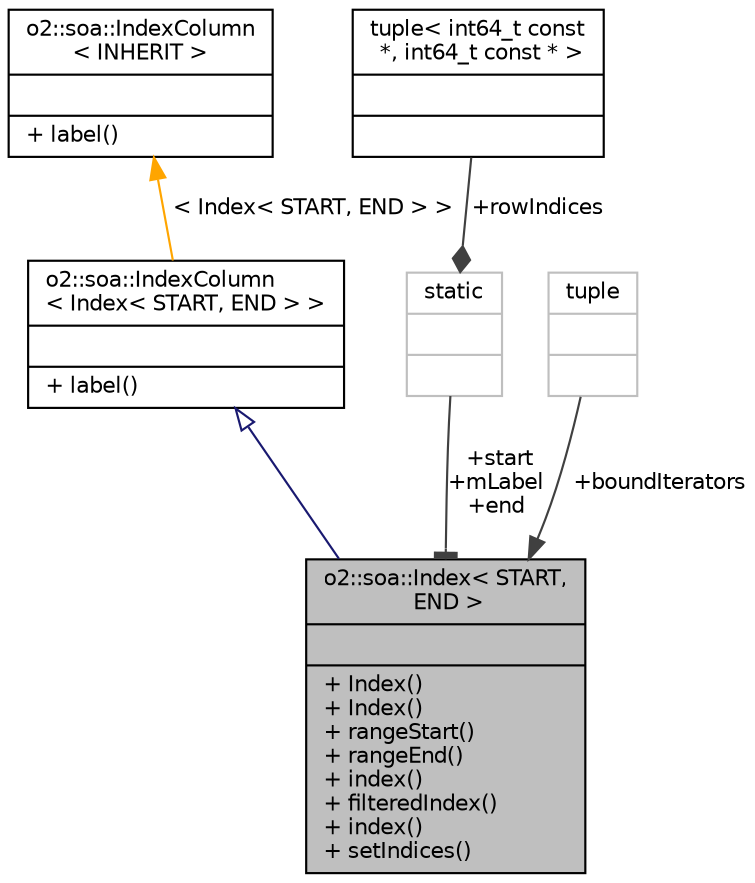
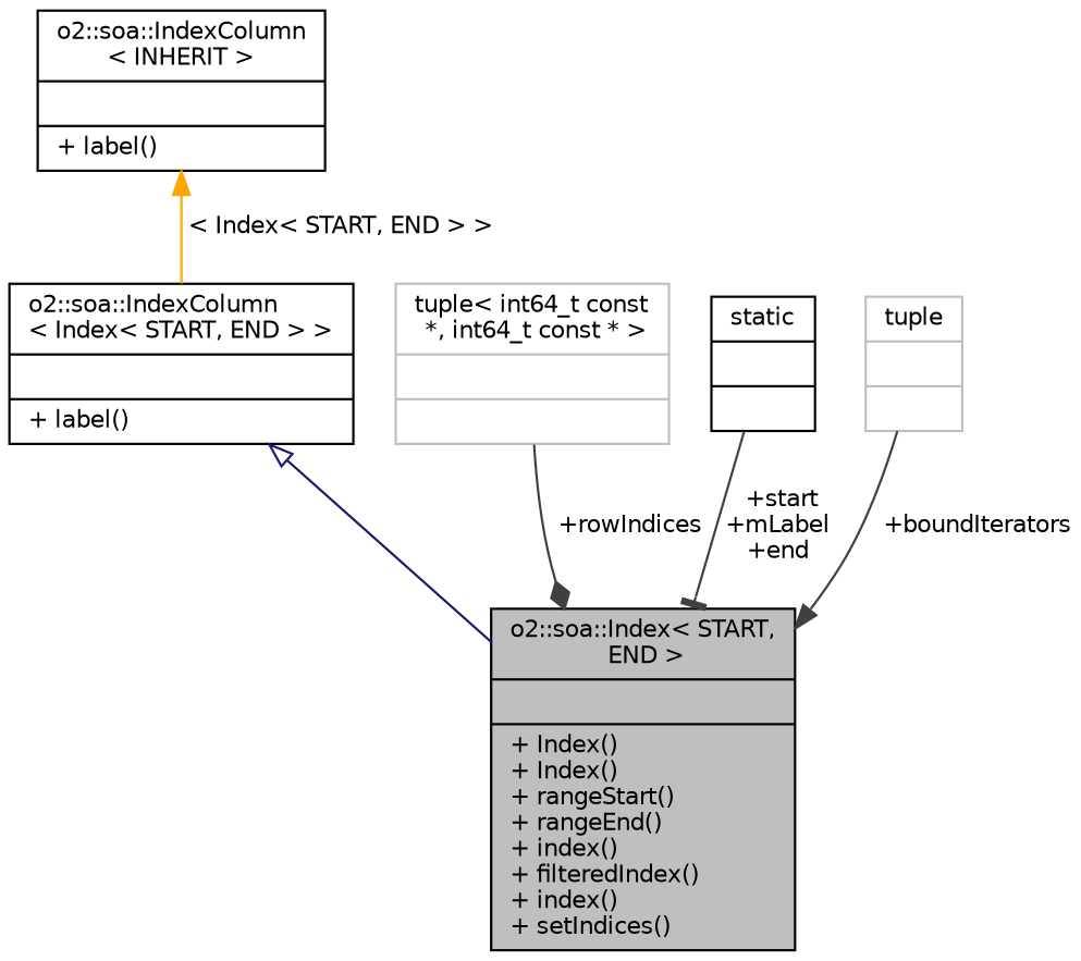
  digraph {
    node [color=black fontname=Helvetica fontsize=10 shape=record]
    edge [color=grey25 fontname=Helvetica fontsize=10 labelfontname=Helvetica labelfontsize=10 style=solid]
    n1 [fillcolor=grey75 fontcolor=black height=0.2 label="{o2::soa::Index\< START,\l END \>\n||+ Index()\l+ Index()\l+ rangeStart()\l+ rangeEnd()\l+ index()\l+ filteredIndex()\l+ index()\l+ setIndices()\l}" style=filled width=0.4]
    n2 [height=0.2 label="{o2::soa::IndexColumn\l\< Index\< START, END \> \>\n||+ label()\l}" width=0.4]
    n3 [height=0.2 label="{o2::soa::IndexColumn\l\< INHERIT \>\n||+ label()\l}" width=0.4]
-   n4 [height=0.2 label="{tuple\< int64_t const\l *, int64_t const * \>\n||}" width=0.4]
-   n5 [color=grey75 height=0.2 label="{static\n||}" width=0.4]
+   n4 [color=grey75 height=0.2 label="{tuple\< int64_t const\l *, int64_t const * \>\n||}" width=0.4]
+   n5 [height=0.2 label="{static\n||}" width=0.4]
    n6 [color=grey75 height=0.2 label="{tuple\n||}" width=0.4]
    n2 -> n1 [arrowtail=onormal color=midnightblue dir=back]
    n3 -> n2 [color=orange dir=back label=" \< Index\< START, END \> \>"]
-   n4 -> n5 [arrowhead=diamond label=" +rowIndices"]
+   n4 -> n1 [arrowhead=diamond label=" +rowIndices"]
    n5 -> n1 [arrowhead=tee label=" +start\n+mLabel\n+end"]
    n6 -> n1 [arrowhead=normal label=" +boundIterators"]
  }
